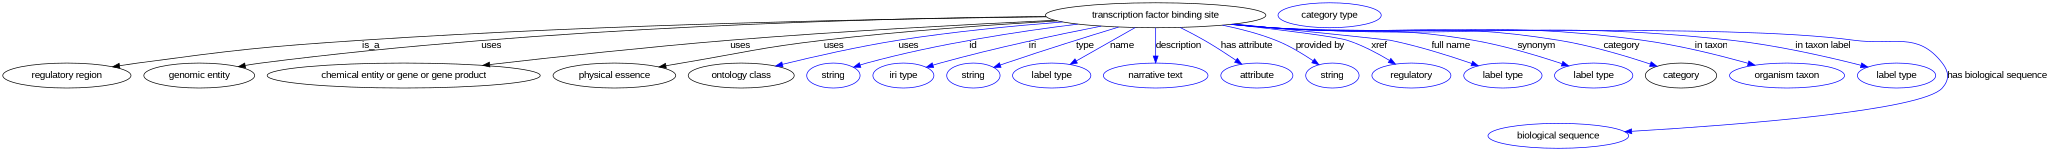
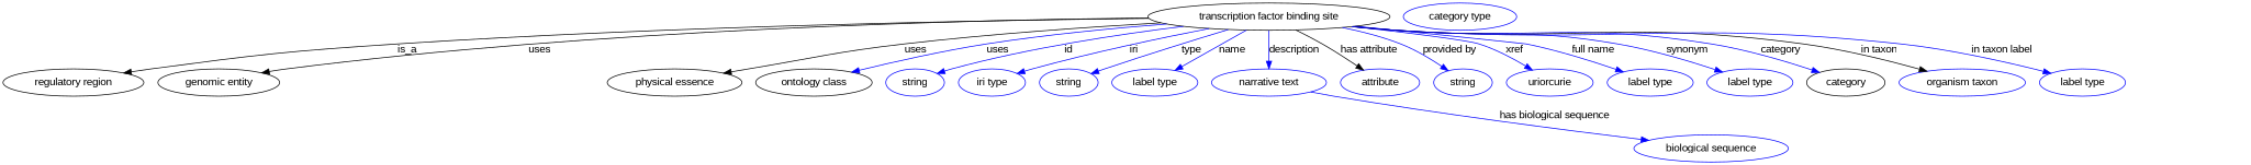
  digraph {
    fontname="Liberation Sans"
    node [fontname="Liberation Sans" color=blue]
    edge [fontname="Liberation Sans" color=blue style=solid]
    n1 [height=0.5 label="transcription factor binding site" width=4.4232 color=""]
    "regulatory region" [height=0.5 width=2.5637 color=""]
    "genomic entity" [height=0.5 width=2.2206 color=""]
-   "chemical entity or gene or gene product" [height=0.5 width=5.4703 color=""]
    "physical essence" [height=0.5 width=2.4553 color=""]
    "ontology class" [height=0.5 width=2.1304 color=""]
    n7 [height=0.5 label=string width=1.0652]
    n8 [height=0.5 label="iri type" width=1.2277]
    n9 [height=0.5 label=string width=1.0652]
    n10 [height=0.5 label="label type" width=1.5707]
    n11 [height=0.5 label="narrative text" width=2.0943]
    n12 [height=0.5 label=attribute width=1.4443]
    n13 [height=0.5 label=string width=1.0652]
-   n14 [height=0.5 label=regulatory width=1.5887]
+   n14 [height=0.5 label=uriorcurie width=1.5887]
    n15 [height=0.5 label="label type" width=1.5707]
    n16 [height=0.5 label="label type" width=1.5707]
    category [height=0.5 width=1.4263 color=""]
    n18 [height=0.5 label="organism taxon" width=2.3109]
    n19 [height=0.5 label="label type" width=1.5707]
    n20 [height=0.5 label="biological sequence" width=2.8164]
    n21 [height=0.5 label="category type" width=2.0762]
    n1 -> "regulatory region" [label=is_a color="" style=""]
    n1 -> "genomic entity" [label=uses color="" style=""]
-   n1 -> "chemical entity or gene or gene product" [label=uses color="" style=""]
    n1 -> "physical essence" [label=uses color="" style=""]
    n1 -> "ontology class" [label=uses style=""]
    n1 -> n7 [label=id]
    n1 -> n8 [label=iri]
    n1 -> n9 [label=type]
    n1 -> n10 [label=name]
    n1 -> n11 [label=description]
-   n1 -> n12 [label="has attribute"]
+   n1 -> n12 [color=black label="has attribute"]
    n1 -> n13 [label="provided by"]
    n1 -> n14 [label=xref]
    n1 -> n15 [label="full name"]
    n1 -> n16 [label=synonym]
    n1 -> category [label=category]
-   n1 -> n18 [label="in taxon"]
+   n1 -> n18 [color=black label="in taxon"]
    n1 -> n19 [label="in taxon label"]
-   n1 -> n20 [label="has biological sequence"]
+   n11 -> n20 [label="has biological sequence"]
  }
